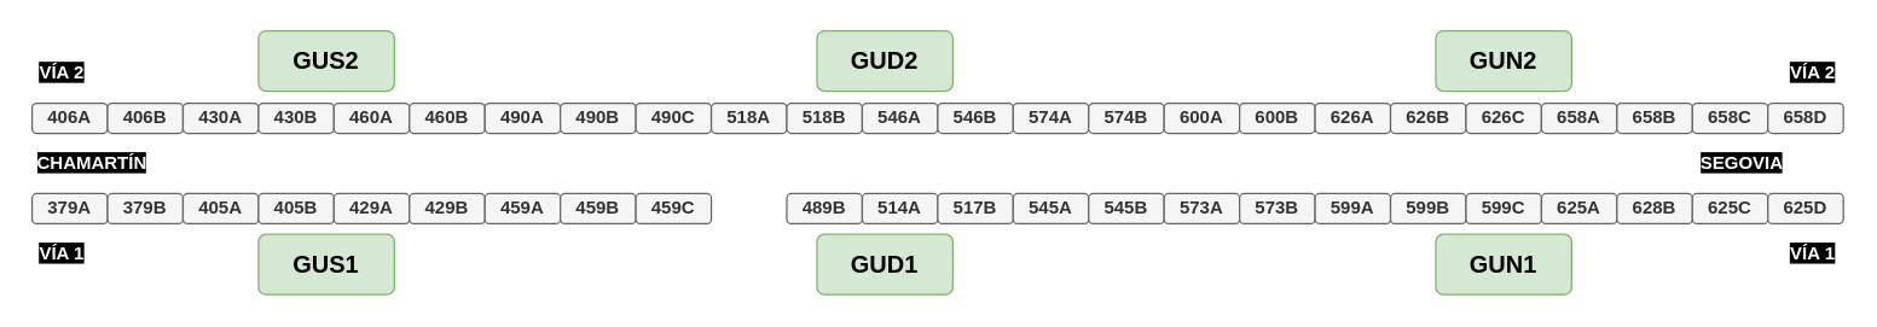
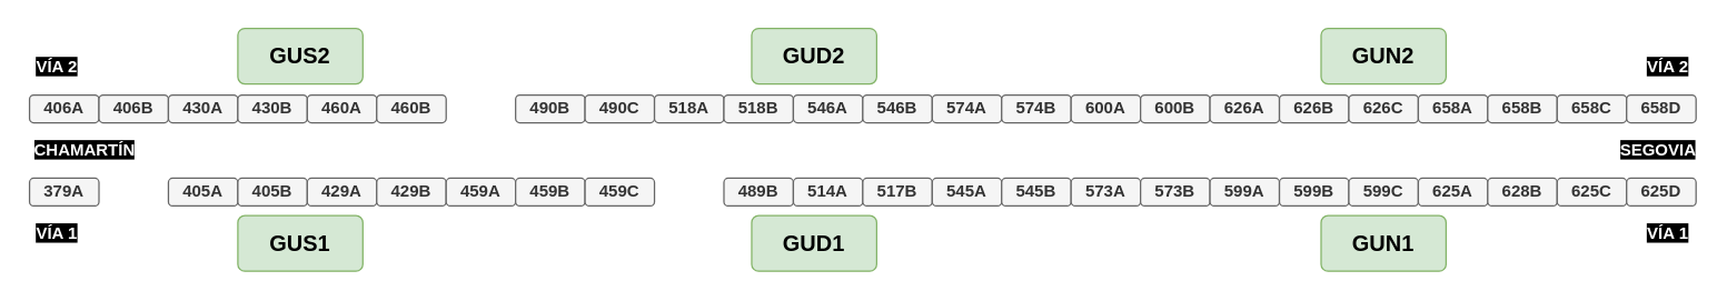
  <mxCell id="0" />
  <mxCell id="1" parent="0" />
  <mxCell id="2" value="GUS1" style="html=1;shadow=0;dashed=0;shape=mxgraph.bootstrap.rrect;rSize=5;strokeColor=#82b366;strokeWidth=1;whiteSpace=wrap;align=center;verticalAlign=middle;spacingLeft=0;fontStyle=1;fontSize=16;spacing=5;fillColor=#d5e8d4;labelBackgroundColor=none;labelBorderColor=none;" vertex="1" parent="1"><mxGeometry x="170" y="155" width="90" height="40" as="geometry" /></mxCell>
  <mxCell id="3" value="GUD1" style="html=1;shadow=0;dashed=0;shape=mxgraph.bootstrap.rrect;rSize=5;strokeColor=#82b366;strokeWidth=1;whiteSpace=wrap;align=center;verticalAlign=middle;spacingLeft=0;fontStyle=1;fontSize=16;spacing=5;fillColor=#d5e8d4;labelBackgroundColor=none;labelBorderColor=none;" vertex="1" parent="1"><mxGeometry x="540" y="155" width="90" height="40" as="geometry" /></mxCell>
  <mxCell id="4" value="GUN1" style="html=1;shadow=0;dashed=0;shape=mxgraph.bootstrap.rrect;rSize=5;strokeColor=#82b366;strokeWidth=1;whiteSpace=wrap;align=center;verticalAlign=middle;spacingLeft=0;fontStyle=1;fontSize=16;spacing=5;fillColor=#d5e8d4;labelBackgroundColor=none;labelBorderColor=none;" vertex="1" parent="1"><mxGeometry x="950" y="155" width="90" height="40" as="geometry" /></mxCell>
  <mxCell id="5" value="GUN2" style="html=1;shadow=0;dashed=0;shape=mxgraph.bootstrap.rrect;rSize=5;strokeColor=#82b366;strokeWidth=1;whiteSpace=wrap;align=center;verticalAlign=middle;spacingLeft=0;fontStyle=1;fontSize=16;spacing=5;fillColor=#d5e8d4;labelBackgroundColor=none;labelBorderColor=none;" vertex="1" parent="1"><mxGeometry x="950" y="20" width="90" height="40" as="geometry" /></mxCell>
  <mxCell id="6" value="GUD2" style="html=1;shadow=0;dashed=0;shape=mxgraph.bootstrap.rrect;rSize=5;strokeColor=#82b366;strokeWidth=1;whiteSpace=wrap;align=center;verticalAlign=middle;spacingLeft=0;fontStyle=1;fontSize=16;spacing=5;fillColor=#d5e8d4;labelBackgroundColor=none;labelBorderColor=none;" vertex="1" parent="1"><mxGeometry x="540" y="20" width="90" height="40" as="geometry" /></mxCell>
  <mxCell id="7" value="GUS2" style="html=1;shadow=0;dashed=0;shape=mxgraph.bootstrap.rrect;rSize=5;strokeColor=#82b366;strokeWidth=1;whiteSpace=wrap;align=center;verticalAlign=middle;spacingLeft=0;fontStyle=1;fontSize=16;spacing=5;fillColor=#d5e8d4;labelBackgroundColor=none;labelBorderColor=none;" vertex="1" parent="1"><mxGeometry x="170" y="20" width="90" height="40" as="geometry" /></mxCell>
  <mxCell id="8" value="379A" style="rounded=1;whiteSpace=wrap;html=1;labelBackgroundColor=none;strokeColor=#666666;fillColor=#f5f5f5;fontStyle=1;fontColor=#333333;" vertex="1" parent="1"><mxGeometry y="128" width="50" height="20" as="geometry" x="20" /></mxCell>
- <mxCell id="9" value="379B" style="rounded=1;whiteSpace=wrap;html=1;labelBackgroundColor=none;strokeColor=#666666;fillColor=#f5f5f5;fontStyle=1;fontColor=#333333;" vertex="1" parent="1"><mxGeometry x="70" y="128" width="50" height="20" as="geometry" /></mxCell>
  <mxCell id="10" value="405A" style="rounded=1;whiteSpace=wrap;html=1;labelBackgroundColor=none;strokeColor=#666666;fillColor=#f5f5f5;fontStyle=1;fontColor=#333333;" vertex="1" parent="1"><mxGeometry x="120" y="128" width="50" height="20" as="geometry" /></mxCell>
  <mxCell id="11" value="405B" style="rounded=1;whiteSpace=wrap;html=1;labelBackgroundColor=none;strokeColor=#666666;fillColor=#f5f5f5;fontStyle=1;fontColor=#333333;" vertex="1" parent="1"><mxGeometry x="170" y="128" width="50" height="20" as="geometry" /></mxCell>
  <mxCell id="12" value="429A" style="rounded=1;whiteSpace=wrap;html=1;labelBackgroundColor=none;strokeColor=#666666;fillColor=#f5f5f5;fontStyle=1;fontColor=#333333;" vertex="1" parent="1"><mxGeometry x="220" y="128" width="50" height="20" as="geometry" /></mxCell>
  <mxCell id="13" value="429B" style="rounded=1;whiteSpace=wrap;html=1;labelBackgroundColor=none;strokeColor=#666666;fillColor=#f5f5f5;fontStyle=1;fontColor=#333333;" vertex="1" parent="1"><mxGeometry x="270" y="128" width="50" height="20" as="geometry" /></mxCell>
  <mxCell id="14" value="459A" style="rounded=1;whiteSpace=wrap;html=1;labelBackgroundColor=none;strokeColor=#666666;fillColor=#f5f5f5;fontStyle=1;fontColor=#333333;" vertex="1" parent="1"><mxGeometry x="320" y="128" width="50" height="20" as="geometry" /></mxCell>
  <mxCell id="15" value="459B" style="rounded=1;whiteSpace=wrap;html=1;labelBackgroundColor=none;strokeColor=#666666;fillColor=#f5f5f5;fontStyle=1;fontColor=#333333;" vertex="1" parent="1"><mxGeometry x="370" y="128" width="50" height="20" as="geometry" /></mxCell>
  <mxCell id="16" value="459C" style="rounded=1;whiteSpace=wrap;html=1;labelBackgroundColor=none;strokeColor=#666666;fillColor=#f5f5f5;fontStyle=1;fontColor=#333333;" vertex="1" parent="1"><mxGeometry x="420" y="128" width="50" height="20" as="geometry" /></mxCell>
  <mxCell id="17" value="489B" style="rounded=1;whiteSpace=wrap;html=1;labelBackgroundColor=none;strokeColor=#666666;fillColor=#f5f5f5;fontStyle=1;fontColor=#333333;" vertex="1" parent="1"><mxGeometry x="520" y="128" width="50" height="20" as="geometry" /></mxCell>
  <mxCell id="18" value="514A" style="rounded=1;whiteSpace=wrap;html=1;labelBackgroundColor=none;strokeColor=#666666;fillColor=#f5f5f5;fontStyle=1;fontColor=#333333;" vertex="1" parent="1"><mxGeometry x="570" y="128" width="50" height="20" as="geometry" /></mxCell>
  <mxCell id="19" value="517B" style="rounded=1;whiteSpace=wrap;html=1;labelBackgroundColor=none;strokeColor=#666666;fillColor=#f5f5f5;fontStyle=1;fontColor=#333333;" vertex="1" parent="1"><mxGeometry x="620" y="128" width="50" height="20" as="geometry" /></mxCell>
  <mxCell id="20" value="545A" style="rounded=1;whiteSpace=wrap;html=1;labelBackgroundColor=none;strokeColor=#666666;fillColor=#f5f5f5;fontStyle=1;fontColor=#333333;" vertex="1" parent="1"><mxGeometry x="670" y="128" width="50" height="20" as="geometry" /></mxCell>
  <mxCell id="21" value="545B" style="rounded=1;whiteSpace=wrap;html=1;labelBackgroundColor=none;strokeColor=#666666;fillColor=#f5f5f5;fontStyle=1;fontColor=#333333;" vertex="1" parent="1"><mxGeometry x="720" y="128" width="50" height="20" as="geometry" /></mxCell>
  <mxCell id="22" value="573A" style="rounded=1;whiteSpace=wrap;html=1;labelBackgroundColor=none;strokeColor=#666666;fillColor=#f5f5f5;fontStyle=1;fontColor=#333333;" vertex="1" parent="1"><mxGeometry x="770" y="128" width="50" height="20" as="geometry" /></mxCell>
  <mxCell id="23" value="573B" style="rounded=1;whiteSpace=wrap;html=1;labelBackgroundColor=none;strokeColor=#666666;fillColor=#f5f5f5;fontStyle=1;fontColor=#333333;" vertex="1" parent="1"><mxGeometry x="820" y="128" width="50" height="20" as="geometry" /></mxCell>
  <mxCell id="24" value="599A" style="rounded=1;whiteSpace=wrap;html=1;labelBackgroundColor=none;strokeColor=#666666;fillColor=#f5f5f5;fontStyle=1;fontColor=#333333;" vertex="1" parent="1"><mxGeometry x="870" y="128" width="50" height="20" as="geometry" /></mxCell>
  <mxCell id="25" value="599B" style="rounded=1;whiteSpace=wrap;html=1;labelBackgroundColor=none;strokeColor=#666666;fillColor=#f5f5f5;fontStyle=1;fontColor=#333333;" vertex="1" parent="1"><mxGeometry x="920" y="128" width="50" height="20" as="geometry" /></mxCell>
  <mxCell id="26" value="599C" style="rounded=1;whiteSpace=wrap;html=1;labelBackgroundColor=none;strokeColor=#666666;fillColor=#f5f5f5;fontStyle=1;fontColor=#333333;" vertex="1" parent="1"><mxGeometry x="970" y="128" width="50" height="20" as="geometry" /></mxCell>
  <mxCell id="27" value="625A" style="rounded=1;whiteSpace=wrap;html=1;labelBackgroundColor=none;strokeColor=#666666;fillColor=#f5f5f5;fontStyle=1;fontColor=#333333;" vertex="1" parent="1"><mxGeometry x="1020" y="128" width="50" height="20" as="geometry" /></mxCell>
  <mxCell id="28" value="628B" style="rounded=1;whiteSpace=wrap;html=1;labelBackgroundColor=none;strokeColor=#666666;fillColor=#f5f5f5;fontStyle=1;fontColor=#333333;" vertex="1" parent="1"><mxGeometry x="1070" y="128" width="50" height="20" as="geometry" /></mxCell>
  <mxCell id="29" value="625C" style="rounded=1;whiteSpace=wrap;html=1;labelBackgroundColor=none;strokeColor=#666666;fillColor=#f5f5f5;fontStyle=1;fontColor=#333333;" vertex="1" parent="1"><mxGeometry x="1120" y="128" width="50" height="20" as="geometry" /></mxCell>
  <mxCell id="30" value="625D" style="rounded=1;whiteSpace=wrap;html=1;labelBackgroundColor=none;strokeColor=#666666;fillColor=#f5f5f5;fontStyle=1;fontColor=#333333;" vertex="1" parent="1"><mxGeometry x="1170" y="128" width="50" height="20" as="geometry" /></mxCell>
  <mxCell id="31" value="406A" style="rounded=1;whiteSpace=wrap;html=1;labelBackgroundColor=none;strokeColor=#666666;fillColor=#f5f5f5;fontStyle=1;fontColor=#333333;" vertex="1" parent="1"><mxGeometry y="68" width="50" height="20" as="geometry" x="20" /></mxCell>
  <mxCell id="32" value="406B" style="rounded=1;whiteSpace=wrap;html=1;labelBackgroundColor=none;strokeColor=#666666;fillColor=#f5f5f5;fontStyle=1;fontColor=#333333;" vertex="1" parent="1"><mxGeometry x="70" y="68" width="50" height="20" as="geometry" /></mxCell>
  <mxCell id="33" value="430A" style="rounded=1;whiteSpace=wrap;html=1;labelBackgroundColor=none;strokeColor=#666666;fillColor=#f5f5f5;fontStyle=1;fontColor=#333333;" vertex="1" parent="1"><mxGeometry x="120" y="68" width="50" height="20" as="geometry" /></mxCell>
  <mxCell id="34" value="430B" style="rounded=1;whiteSpace=wrap;html=1;labelBackgroundColor=none;strokeColor=#666666;fillColor=#f5f5f5;fontStyle=1;fontColor=#333333;" vertex="1" parent="1"><mxGeometry x="170" y="68" width="50" height="20" as="geometry" /></mxCell>
  <mxCell id="35" value="460A" style="rounded=1;whiteSpace=wrap;html=1;labelBackgroundColor=none;strokeColor=#666666;fillColor=#f5f5f5;fontStyle=1;fontColor=#333333;" vertex="1" parent="1"><mxGeometry x="220" y="68" width="50" height="20" as="geometry" /></mxCell>
  <mxCell id="36" value="460B" style="rounded=1;whiteSpace=wrap;html=1;labelBackgroundColor=none;strokeColor=#666666;fillColor=#f5f5f5;fontStyle=1;fontColor=#333333;" vertex="1" parent="1"><mxGeometry x="270" y="68" width="50" height="20" as="geometry" /></mxCell>
- <mxCell id="37" value="490A" style="rounded=1;whiteSpace=wrap;html=1;labelBackgroundColor=none;strokeColor=#666666;fillColor=#f5f5f5;fontStyle=1;fontColor=#333333;" vertex="1" parent="1"><mxGeometry x="320" y="68" width="50" height="20" as="geometry" /></mxCell>
  <mxCell id="38" value="490B" style="rounded=1;whiteSpace=wrap;html=1;labelBackgroundColor=none;strokeColor=#666666;fillColor=#f5f5f5;fontStyle=1;fontColor=#333333;" vertex="1" parent="1"><mxGeometry x="370" y="68" width="50" height="20" as="geometry" /></mxCell>
  <mxCell id="39" value="490C" style="rounded=1;whiteSpace=wrap;html=1;labelBackgroundColor=none;strokeColor=#666666;fillColor=#f5f5f5;fontStyle=1;fontColor=#333333;" vertex="1" parent="1"><mxGeometry x="420" y="68" width="50" height="20" as="geometry" /></mxCell>
  <mxCell id="40" value="518A" style="rounded=1;whiteSpace=wrap;html=1;labelBackgroundColor=none;strokeColor=#666666;fillColor=#f5f5f5;fontStyle=1;fontColor=#333333;" vertex="1" parent="1"><mxGeometry x="470" y="68" width="50" height="20" as="geometry" /></mxCell>
  <mxCell id="41" value="518B" style="rounded=1;whiteSpace=wrap;html=1;labelBackgroundColor=none;strokeColor=#666666;fillColor=#f5f5f5;fontStyle=1;fontColor=#333333;" vertex="1" parent="1"><mxGeometry x="520" y="68" width="50" height="20" as="geometry" /></mxCell>
  <mxCell id="42" value="546A" style="rounded=1;whiteSpace=wrap;html=1;labelBackgroundColor=none;strokeColor=#666666;fillColor=#f5f5f5;fontStyle=1;fontColor=#333333;" vertex="1" parent="1"><mxGeometry x="570" y="68" width="50" height="20" as="geometry" /></mxCell>
  <mxCell id="43" value="546B" style="rounded=1;whiteSpace=wrap;html=1;labelBackgroundColor=none;strokeColor=#666666;fillColor=#f5f5f5;fontStyle=1;fontColor=#333333;" vertex="1" parent="1"><mxGeometry x="620" y="68" width="50" height="20" as="geometry" /></mxCell>
  <mxCell id="44" value="574A" style="rounded=1;whiteSpace=wrap;html=1;labelBackgroundColor=none;strokeColor=#666666;fillColor=#f5f5f5;fontStyle=1;fontColor=#333333;" vertex="1" parent="1"><mxGeometry x="670" y="68" width="50" height="20" as="geometry" /></mxCell>
  <mxCell id="45" value="574B" style="rounded=1;whiteSpace=wrap;html=1;labelBackgroundColor=none;strokeColor=#666666;fillColor=#f5f5f5;fontStyle=1;fontColor=#333333;" vertex="1" parent="1"><mxGeometry x="720" y="68" width="50" height="20" as="geometry" /></mxCell>
  <mxCell id="46" value="600A" style="rounded=1;whiteSpace=wrap;html=1;labelBackgroundColor=none;strokeColor=#666666;fillColor=#f5f5f5;fontStyle=1;fontColor=#333333;" vertex="1" parent="1"><mxGeometry x="770" y="68" width="50" height="20" as="geometry" /></mxCell>
  <mxCell id="47" value="600B" style="rounded=1;whiteSpace=wrap;html=1;labelBackgroundColor=none;strokeColor=#666666;fillColor=#f5f5f5;fontStyle=1;fontColor=#333333;" vertex="1" parent="1"><mxGeometry x="820" y="68" width="50" height="20" as="geometry" /></mxCell>
  <mxCell id="48" value="626A" style="rounded=1;whiteSpace=wrap;html=1;labelBackgroundColor=none;strokeColor=#666666;fillColor=#f5f5f5;fontStyle=1;fontColor=#333333;" vertex="1" parent="1"><mxGeometry x="870" y="68" width="50" height="20" as="geometry" /></mxCell>
  <mxCell id="49" value="626B" style="rounded=1;whiteSpace=wrap;html=1;labelBackgroundColor=none;strokeColor=#666666;fillColor=#f5f5f5;fontStyle=1;fontColor=#333333;" vertex="1" parent="1"><mxGeometry x="920" y="68" width="50" height="20" as="geometry" /></mxCell>
  <mxCell id="50" value="626C" style="rounded=1;whiteSpace=wrap;html=1;labelBackgroundColor=none;strokeColor=#666666;fillColor=#f5f5f5;fontStyle=1;fontColor=#333333;" vertex="1" parent="1"><mxGeometry x="970" y="68" width="50" height="20" as="geometry" /></mxCell>
  <mxCell id="51" value="658A" style="rounded=1;whiteSpace=wrap;html=1;labelBackgroundColor=none;strokeColor=#666666;fillColor=#f5f5f5;fontStyle=1;fontColor=#333333;" vertex="1" parent="1"><mxGeometry x="1020" y="68" width="50" height="20" as="geometry" /></mxCell>
  <mxCell id="52" value="658B" style="rounded=1;whiteSpace=wrap;html=1;labelBackgroundColor=none;strokeColor=#666666;fillColor=#f5f5f5;fontStyle=1;fontColor=#333333;" vertex="1" parent="1"><mxGeometry x="1070" y="68" width="50" height="20" as="geometry" /></mxCell>
  <mxCell id="53" value="658C" style="rounded=1;whiteSpace=wrap;html=1;labelBackgroundColor=none;strokeColor=#666666;fillColor=#f5f5f5;fontStyle=1;fontColor=#333333;" vertex="1" parent="1"><mxGeometry x="1120" y="68" width="50" height="20" as="geometry" /></mxCell>
  <mxCell id="54" value="658D" style="rounded=1;whiteSpace=wrap;html=1;labelBackgroundColor=none;strokeColor=#666666;fillColor=#f5f5f5;fontStyle=1;fontColor=#333333;" vertex="1" parent="1"><mxGeometry x="1170" y="68" width="50" height="20" as="geometry" /></mxCell>
  <mxCell id="55" value="&lt;b&gt;&lt;font color=&quot;#ffffff&quot; style=&quot;background-color: rgb(0 , 0 , 0)&quot;&gt;CHAMARTÍN&lt;/font&gt;&lt;/b&gt;" style="text;html=1;strokeColor=none;fillColor=none;align=center;verticalAlign=middle;whiteSpace=wrap;rounded=0;labelBackgroundColor=none;" vertex="1" parent="1"><mxGeometry x="40" y="98" width="40" height="20" as="geometry" /></mxCell>
- <mxCell id="56" value="&lt;b&gt;&lt;font color=&quot;#ffffff&quot; style=&quot;background-color: rgb(0 , 0 , 0)&quot;&gt;SEGOVIA&lt;/font&gt;&lt;/b&gt;" style="text;html=1;strokeColor=none;fillColor=none;align=center;verticalAlign=middle;whiteSpace=wrap;rounded=0;labelBackgroundColor=none;" vertex="1" parent="1"><mxGeometry x="1133" y="98" width="40" height="20" as="geometry" /></mxCell>
+ <mxCell id="56" value="&lt;b&gt;&lt;font color=&quot;#ffffff&quot; style=&quot;background-color: rgb(0 , 0 , 0)&quot;&gt;SEGOVIA&lt;/font&gt;&lt;/b&gt;" style="text;html=1;strokeColor=none;fillColor=none;align=center;verticalAlign=middle;whiteSpace=wrap;rounded=0;labelBackgroundColor=none;" vertex="1" parent="1"><mxGeometry x="1173" y="98" width="40" height="20" as="geometry" /></mxCell>
  <mxCell id="57" value="&lt;b&gt;&lt;font color=&quot;#ffffff&quot; style=&quot;background-color: rgb(0 , 0 , 0)&quot;&gt;VÍA 1&lt;/font&gt;&lt;/b&gt;" style="text;html=1;strokeColor=none;fillColor=none;align=center;verticalAlign=middle;whiteSpace=wrap;rounded=0;labelBackgroundColor=none;" vertex="1" parent="1"><mxGeometry y="158" width="40" height="20" as="geometry" x="20" /></mxCell>
  <mxCell id="58" value="&lt;b&gt;&lt;font color=&quot;#ffffff&quot; style=&quot;background-color: rgb(0 , 0 , 0)&quot;&gt;VÍA 2&lt;/font&gt;&lt;/b&gt;" style="text;html=1;strokeColor=none;fillColor=none;align=center;verticalAlign=middle;whiteSpace=wrap;rounded=0;labelBackgroundColor=none;" vertex="1" parent="1"><mxGeometry y="38" width="40" height="20" as="geometry" x="20" /></mxCell>
  <mxCell id="59" value="&lt;b&gt;&lt;font color=&quot;#ffffff&quot; style=&quot;background-color: rgb(0 , 0 , 0)&quot;&gt;VÍA 2&lt;/font&gt;&lt;/b&gt;" style="text;html=1;strokeColor=none;fillColor=none;align=center;verticalAlign=middle;whiteSpace=wrap;rounded=0;labelBackgroundColor=none;" vertex="1" parent="1"><mxGeometry x="1180" y="38" width="40" height="20" as="geometry" /></mxCell>
  <mxCell id="60" value="&lt;b&gt;&lt;font color=&quot;#ffffff&quot; style=&quot;background-color: rgb(0 , 0 , 0)&quot;&gt;VÍA 1&lt;/font&gt;&lt;/b&gt;" style="text;html=1;strokeColor=none;fillColor=none;align=center;verticalAlign=middle;whiteSpace=wrap;rounded=0;labelBackgroundColor=none;" vertex="1" parent="1"><mxGeometry x="1180" y="158" width="40" height="20" as="geometry" /></mxCell>
